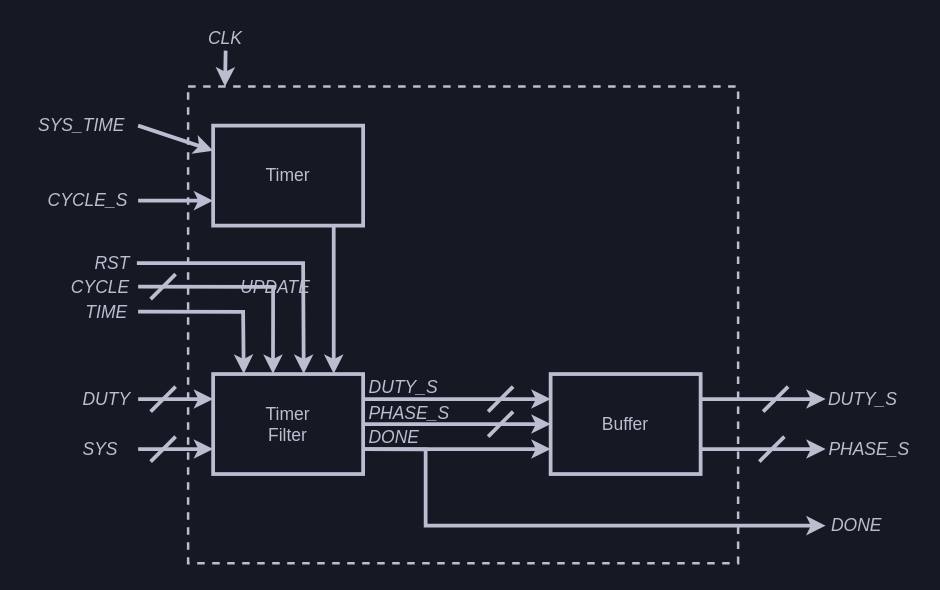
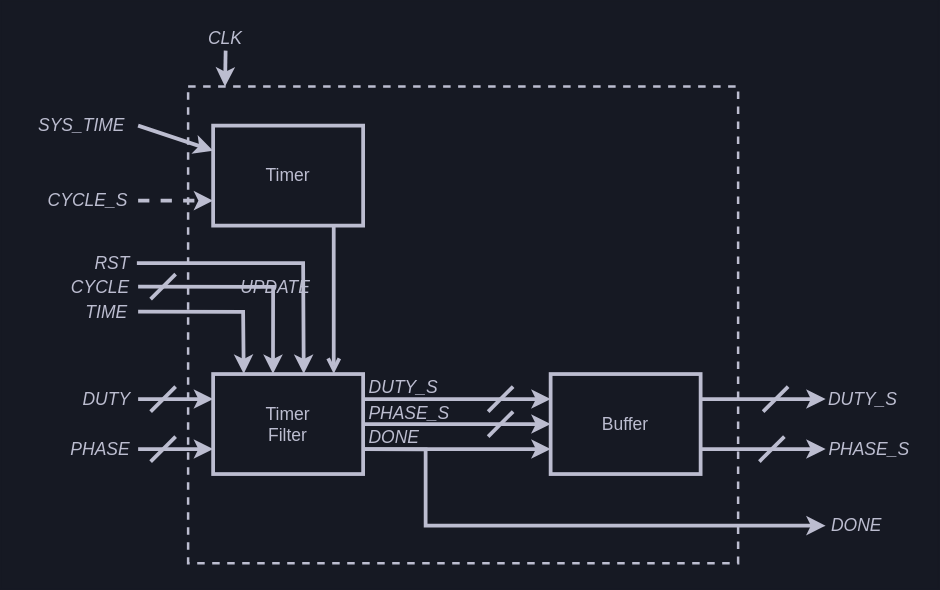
  <mxCell id="0" />
  <mxCell id="1" parent="0" />
  <mxCell id="2" value="" style="rounded=0;whiteSpace=wrap;html=1;labelBackgroundColor=none;fontSize=14;fontColor=#BCBDD0;strokeColor=#bcbdd0;strokeWidth=2;fillColor=none;dashed=1;" parent="1" vertex="1"><mxGeometry x="150" y="68.74" width="440" height="381.26" as="geometry" /></mxCell>
  <mxCell id="3" value="" style="endArrow=classic;html=1;rounded=0;fontSize=14;fontColor=#BCBDD0;entryX=0;entryY=0.25;entryDx=0;entryDy=0;strokeColor=#bcbdd0;strokeWidth=3;exitX=1;exitY=0.5;exitDx=0;exitDy=0;" parent="1" source="7" target="12" edge="1"><mxGeometry width="50" height="50" relative="1" as="geometry"><mxPoint x="90" y="318.74" as="sourcePoint" /><mxPoint x="170" y="318.74" as="targetPoint" /></mxGeometry></mxCell>
  <mxCell id="4" value="" style="endArrow=classic;html=1;rounded=0;fontSize=14;fontColor=#BCBDD0;entryX=0;entryY=0.75;entryDx=0;entryDy=0;strokeColor=#bcbdd0;strokeWidth=3;exitX=1;exitY=0.5;exitDx=0;exitDy=0;" parent="1" source="8" target="12" edge="1"><mxGeometry width="50" height="50" relative="1" as="geometry"><mxPoint x="90" y="358.74" as="sourcePoint" /><mxPoint x="170" y="358.74" as="targetPoint" /></mxGeometry></mxCell>
  <mxCell id="5" value="" style="endArrow=none;html=1;rounded=0;fontSize=14;fontColor=#BCBDD0;strokeColor=#bcbdd0;strokeWidth=3;" parent="1" edge="1"><mxGeometry width="50" height="50" relative="1" as="geometry"><mxPoint x="120" y="328.74" as="sourcePoint" /><mxPoint x="140" y="308.74" as="targetPoint" /></mxGeometry></mxCell>
  <mxCell id="6" value="" style="endArrow=none;html=1;rounded=0;fontSize=14;fontColor=#BCBDD0;strokeColor=#bcbdd0;strokeWidth=3;" parent="1" edge="1"><mxGeometry width="50" height="50" relative="1" as="geometry"><mxPoint x="120" y="368.74" as="sourcePoint" /><mxPoint x="140" y="348.74" as="targetPoint" /></mxGeometry></mxCell>
  <mxCell id="7" value="&lt;i style=&quot;font-size: 14px;&quot;&gt;DUTY&lt;/i&gt;" style="text;html=1;strokeColor=none;fillColor=none;align=center;verticalAlign=middle;whiteSpace=wrap;rounded=0;labelBackgroundColor=none;fontSize=14;fontColor=#BCBDD0;" parent="1" vertex="1"><mxGeometry x="60" y="298.74" width="50" height="40" as="geometry" /></mxCell>
- <mxCell id="8" value="&lt;i style=&quot;font-size: 14px;&quot;&gt;SYS&lt;/i&gt;" style="text;html=1;strokeColor=none;fillColor=none;align=center;verticalAlign=middle;whiteSpace=wrap;rounded=0;labelBackgroundColor=none;fontSize=14;fontColor=#BCBDD0;" parent="1" vertex="1"><mxGeometry x="50" y="338.74" width="60" height="40" as="geometry" /></mxCell>
+ <mxCell id="8" value="&lt;i style=&quot;font-size: 14px;&quot;&gt;PHASE&lt;/i&gt;" style="text;html=1;strokeColor=none;fillColor=none;align=center;verticalAlign=middle;whiteSpace=wrap;rounded=0;labelBackgroundColor=none;fontSize=14;fontColor=#BCBDD0;" parent="1" vertex="1"><mxGeometry x="50" y="338.74" width="60" height="40" as="geometry" /></mxCell>
  <mxCell id="9" value="CLK" style="text;html=1;strokeColor=none;fillColor=none;align=center;verticalAlign=middle;whiteSpace=wrap;rounded=0;labelBackgroundColor=none;fontSize=14;fontColor=#BCBDD0;fontStyle=2" parent="1" vertex="1"><mxGeometry x="150" y="20" width="60" height="20" as="geometry" /></mxCell>
  <mxCell id="10" value="" style="endArrow=classic;html=1;rounded=0;fontSize=14;fontColor=#BCBDD0;strokeColor=#bcbdd0;strokeWidth=3;entryX=0.093;entryY=-0.003;entryDx=0;entryDy=0;exitX=0.5;exitY=1;exitDx=0;exitDy=0;entryPerimeter=0;" parent="1" source="9" edge="1"><mxGeometry width="50" height="50" relative="1" as="geometry"><mxPoint x="240" y="310" as="sourcePoint" /><mxPoint x="179.52" y="68.74" as="targetPoint" /></mxGeometry></mxCell>
  <mxCell id="11" value="&lt;font style=&quot;font-size: 14px;&quot;&gt;Buffer&lt;br style=&quot;font-size: 14px;&quot;&gt;&lt;/font&gt;" style="rounded=0;whiteSpace=wrap;html=1;fontColor=#BCBDD0;labelBackgroundColor=none;fillColor=none;strokeColor=#bcbdd0;strokeWidth=3;fontSize=14;" parent="1" vertex="1"><mxGeometry x="440" y="298.74" width="120" height="80" as="geometry" /></mxCell>
  <mxCell id="12" value="&lt;font style=&quot;font-size: 14px;&quot;&gt;Timer&lt;br style=&quot;font-size: 14px;&quot;&gt;Filter&lt;br style=&quot;font-size: 14px;&quot;&gt;&lt;/font&gt;" style="rounded=0;whiteSpace=wrap;html=1;fontColor=#BCBDD0;labelBackgroundColor=none;fillColor=none;strokeColor=#bcbdd0;strokeWidth=3;fontSize=14;" parent="1" vertex="1"><mxGeometry x="170" y="298.74" width="120" height="80" as="geometry" /></mxCell>
  <mxCell id="13" value="" style="endArrow=classic;html=1;rounded=0;fontSize=14;fontColor=#BCBDD0;entryX=0;entryY=0.25;entryDx=0;entryDy=0;strokeColor=#bcbdd0;strokeWidth=3;exitX=1;exitY=0.25;exitDx=0;exitDy=0;" parent="1" source="12" target="11" edge="1"><mxGeometry width="50" height="50" relative="1" as="geometry"><mxPoint x="370" y="318.74" as="sourcePoint" /><mxPoint x="430" y="318.74" as="targetPoint" /></mxGeometry></mxCell>
  <mxCell id="14" value="" style="endArrow=classic;html=1;rounded=0;fontSize=14;fontColor=#BCBDD0;entryX=0;entryY=0.5;entryDx=0;entryDy=0;strokeColor=#bcbdd0;strokeWidth=3;exitX=1;exitY=0.5;exitDx=0;exitDy=0;" parent="1" source="12" target="11" edge="1"><mxGeometry width="50" height="50" relative="1" as="geometry"><mxPoint x="370" y="358.74" as="sourcePoint" /><mxPoint x="430" y="358.74" as="targetPoint" /></mxGeometry></mxCell>
  <mxCell id="15" value="" style="endArrow=none;html=1;rounded=0;fontSize=14;fontColor=#BCBDD0;strokeColor=#bcbdd0;strokeWidth=3;" parent="1" edge="1"><mxGeometry width="50" height="50" relative="1" as="geometry"><mxPoint x="390" y="348.74" as="sourcePoint" /><mxPoint x="410" y="328.74" as="targetPoint" /></mxGeometry></mxCell>
  <mxCell id="16" value="&lt;i style=&quot;font-size: 14px;&quot;&gt;DUTY_S&lt;/i&gt;" style="text;html=1;strokeColor=none;fillColor=none;align=center;verticalAlign=middle;whiteSpace=wrap;rounded=0;labelBackgroundColor=none;fontSize=14;fontColor=#BCBDD0;" parent="1" vertex="1"><mxGeometry x="295" y="288.74" width="55" height="40" as="geometry" /></mxCell>
  <mxCell id="17" value="&lt;i style=&quot;font-size: 14px;&quot;&gt;PHASE_S&lt;/i&gt;" style="text;html=1;strokeColor=none;fillColor=none;align=center;verticalAlign=middle;whiteSpace=wrap;rounded=0;labelBackgroundColor=none;fontSize=14;fontColor=#BCBDD0;" parent="1" vertex="1"><mxGeometry x="292.5" y="310" width="67.5" height="40" as="geometry" /></mxCell>
  <mxCell id="18" value="&lt;i style=&quot;font-size: 14px;&quot;&gt;SYS_TIME&lt;/i&gt;" style="text;html=1;strokeColor=none;fillColor=none;align=center;verticalAlign=middle;whiteSpace=wrap;rounded=0;labelBackgroundColor=none;fontSize=14;fontColor=#BCBDD0;" parent="1" vertex="1"><mxGeometry x="20" y="80" width="90" height="40" as="geometry" /></mxCell>
  <mxCell id="19" value="" style="endArrow=classic;html=1;rounded=0;fontSize=14;fontColor=#BCBDD0;entryX=0;entryY=0.25;entryDx=0;entryDy=0;strokeColor=#bcbdd0;strokeWidth=3;exitX=1;exitY=0.5;exitDx=0;exitDy=0;" parent="1" source="18" target="31" edge="1"><mxGeometry width="50" height="50" relative="1" as="geometry"><mxPoint x="120" y="328.74" as="sourcePoint" /><mxPoint x="180" y="328.74" as="targetPoint" /></mxGeometry></mxCell>
  <mxCell id="20" value="&lt;i style=&quot;font-size: 14px;&quot;&gt;CYCLE_S&lt;/i&gt;" style="text;html=1;strokeColor=none;fillColor=none;align=center;verticalAlign=middle;whiteSpace=wrap;rounded=0;labelBackgroundColor=none;fontSize=14;fontColor=#BCBDD0;" parent="1" vertex="1"><mxGeometry x="30" y="140" width="80" height="40" as="geometry" /></mxCell>
  <mxCell id="21" value="&lt;i style=&quot;font-size: 14px;&quot;&gt;TIME&lt;/i&gt;" style="text;html=1;strokeColor=none;fillColor=none;align=center;verticalAlign=middle;whiteSpace=wrap;rounded=0;labelBackgroundColor=none;fontSize=14;fontColor=#BCBDD0;" parent="1" vertex="1"><mxGeometry x="60" y="228.74" width="50" height="40" as="geometry" /></mxCell>
- <mxCell id="22" value="" style="endArrow=classic;html=1;rounded=0;fontSize=14;fontColor=#BCBDD0;entryX=0;entryY=0.75;entryDx=0;entryDy=0;strokeColor=#bcbdd0;strokeWidth=3;exitX=1;exitY=0.5;exitDx=0;exitDy=0;" parent="1" source="20" target="31" edge="1"><mxGeometry width="50" height="50" relative="1" as="geometry"><mxPoint x="120" y="198.74" as="sourcePoint" /><mxPoint x="270" y="308.74" as="targetPoint" /></mxGeometry></mxCell>
+ <mxCell id="22" value="" style="endArrow=classic;html=1;rounded=0;fontSize=14;fontColor=#BCBDD0;entryX=0;entryY=0.75;entryDx=0;entryDy=0;strokeColor=#bcbdd0;strokeWidth=3;exitX=1;exitY=0.5;exitDx=0;exitDy=0;dashed=1;" parent="1" source="20" target="31" edge="1"><mxGeometry width="50" height="50" relative="1" as="geometry"><mxPoint x="120" y="198.74" as="sourcePoint" /><mxPoint x="270" y="308.74" as="targetPoint" /></mxGeometry></mxCell>
  <mxCell id="23" value="" style="endArrow=classic;html=1;rounded=0;fontSize=14;fontColor=#BCBDD0;entryX=0.204;entryY=-0.002;entryDx=0;entryDy=0;strokeColor=#bcbdd0;strokeWidth=3;exitX=1;exitY=0.5;exitDx=0;exitDy=0;entryPerimeter=0;" parent="1" source="21" target="12" edge="1"><mxGeometry width="50" height="50" relative="1" as="geometry"><mxPoint x="120" y="228.74" as="sourcePoint" /><mxPoint x="240" y="308.74" as="targetPoint" /><Array as="points"><mxPoint x="194" y="249" /></Array></mxGeometry></mxCell>
  <mxCell id="24" value="" style="endArrow=none;html=1;rounded=0;fontSize=14;fontColor=#BCBDD0;strokeColor=#bcbdd0;strokeWidth=3;" parent="1" edge="1"><mxGeometry width="50" height="50" relative="1" as="geometry"><mxPoint x="390" y="328.74" as="sourcePoint" /><mxPoint x="410" y="308.74" as="targetPoint" /></mxGeometry></mxCell>
  <mxCell id="25" value="" style="endArrow=classic;html=1;rounded=0;fontSize=14;fontColor=#BCBDD0;entryX=0;entryY=0.5;entryDx=0;entryDy=0;strokeColor=#bcbdd0;strokeWidth=3;exitX=1;exitY=0.25;exitDx=0;exitDy=0;" parent="1" source="11" target="28" edge="1"><mxGeometry width="50" height="50" relative="1" as="geometry"><mxPoint x="560" y="318.74" as="sourcePoint" /><mxPoint x="710" y="318.74" as="targetPoint" /></mxGeometry></mxCell>
  <mxCell id="26" value="" style="endArrow=classic;html=1;rounded=0;fontSize=14;fontColor=#BCBDD0;entryX=0;entryY=0.5;entryDx=0;entryDy=0;strokeColor=#bcbdd0;strokeWidth=3;exitX=1;exitY=0.75;exitDx=0;exitDy=0;" parent="1" source="11" target="29" edge="1"><mxGeometry width="50" height="50" relative="1" as="geometry"><mxPoint x="560" y="358.74" as="sourcePoint" /><mxPoint x="710" y="358.74" as="targetPoint" /></mxGeometry></mxCell>
  <mxCell id="27" value="" style="endArrow=none;html=1;rounded=0;fontSize=14;fontColor=#BCBDD0;strokeColor=#bcbdd0;strokeWidth=3;" parent="1" edge="1"><mxGeometry width="50" height="50" relative="1" as="geometry"><mxPoint x="607" y="368.74" as="sourcePoint" /><mxPoint x="627" y="348.74" as="targetPoint" /></mxGeometry></mxCell>
  <mxCell id="28" value="&lt;i style=&quot;font-size: 14px;&quot;&gt;DUTY_S&lt;/i&gt;" style="text;html=1;strokeColor=none;fillColor=none;align=center;verticalAlign=middle;whiteSpace=wrap;rounded=0;labelBackgroundColor=none;fontSize=14;fontColor=#BCBDD0;" parent="1" vertex="1"><mxGeometry x="660" y="298.74" width="60" height="40" as="geometry" /></mxCell>
  <mxCell id="29" value="&lt;i style=&quot;font-size: 14px;&quot;&gt;PHASE_S&lt;/i&gt;" style="text;html=1;strokeColor=none;fillColor=none;align=center;verticalAlign=middle;whiteSpace=wrap;rounded=0;labelBackgroundColor=none;fontSize=14;fontColor=#BCBDD0;" parent="1" vertex="1"><mxGeometry x="660" y="338.74" width="70" height="40" as="geometry" /></mxCell>
  <mxCell id="30" value="" style="endArrow=none;html=1;rounded=0;fontSize=14;fontColor=#BCBDD0;strokeColor=#bcbdd0;strokeWidth=3;" parent="1" edge="1"><mxGeometry width="50" height="50" relative="1" as="geometry"><mxPoint x="610" y="328.74" as="sourcePoint" /><mxPoint x="630" y="308.74" as="targetPoint" /><Array as="points"><mxPoint x="620" y="318.74" /></Array></mxGeometry></mxCell>
  <mxCell id="31" value="&lt;font style=&quot;font-size: 14px;&quot;&gt;Timer&lt;/font&gt;" style="rounded=0;whiteSpace=wrap;html=1;fontColor=#BCBDD0;labelBackgroundColor=none;fillColor=none;strokeColor=#bcbdd0;strokeWidth=3;fontSize=14;" parent="1" vertex="1"><mxGeometry x="170" y="100" width="120" height="80" as="geometry" /></mxCell>
- <mxCell id="32" value="" style="endArrow=classic;html=1;rounded=0;fontSize=14;fontColor=#BCBDD0;entryX=0.804;entryY=-0.002;entryDx=0;entryDy=0;strokeColor=#bcbdd0;strokeWidth=3;exitX=0.804;exitY=1.004;exitDx=0;exitDy=0;entryPerimeter=0;exitPerimeter=0;" parent="1" source="31" target="12" edge="1"><mxGeometry width="50" height="50" relative="1" as="geometry"><mxPoint x="120" y="158.74" as="sourcePoint" /><mxPoint x="180" y="158.74" as="targetPoint" /></mxGeometry></mxCell>
+ <mxCell id="32" value="" style="endArrow=open;html=1;rounded=0;fontSize=14;fontColor=#BCBDD0;entryX=0.804;entryY=-0.002;entryDx=0;entryDy=0;strokeColor=#bcbdd0;strokeWidth=3;exitX=0.804;exitY=1.004;exitDx=0;exitDy=0;entryPerimeter=0;exitPerimeter=0;" parent="1" source="31" target="12" edge="1"><mxGeometry width="50" height="50" relative="1" as="geometry"><mxPoint x="120" y="158.74" as="sourcePoint" /><mxPoint x="180" y="158.74" as="targetPoint" /></mxGeometry></mxCell>
  <mxCell id="33" value="UPDATE" style="text;html=1;strokeColor=none;fillColor=none;align=center;verticalAlign=middle;whiteSpace=wrap;rounded=0;labelBackgroundColor=none;fontSize=14;fontColor=#BCBDD0;fontStyle=2" parent="1" vertex="1"><mxGeometry x="190" y="218.74" width="60" height="20" as="geometry" /></mxCell>
  <mxCell id="34" value="&lt;i style=&quot;font-size: 14px;&quot;&gt;CYCLE&lt;/i&gt;" style="text;html=1;strokeColor=none;fillColor=none;align=center;verticalAlign=middle;whiteSpace=wrap;rounded=0;labelBackgroundColor=none;fontSize=14;fontColor=#BCBDD0;" parent="1" vertex="1"><mxGeometry x="50" y="208.74" width="60" height="40" as="geometry" /></mxCell>
  <mxCell id="35" value="" style="endArrow=classic;html=1;rounded=0;fontSize=14;fontColor=#BCBDD0;entryX=0.399;entryY=-0.002;entryDx=0;entryDy=0;strokeColor=#bcbdd0;strokeWidth=3;exitX=1;exitY=0.5;exitDx=0;exitDy=0;entryPerimeter=0;" parent="1" source="34" target="12" edge="1"><mxGeometry width="50" height="50" relative="1" as="geometry"><mxPoint x="120" y="258.74" as="sourcePoint" /><mxPoint x="210" y="308.74" as="targetPoint" /><Array as="points"><mxPoint x="218" y="229" /></Array></mxGeometry></mxCell>
  <mxCell id="36" value="" style="endArrow=none;html=1;rounded=0;fontSize=14;fontColor=#BCBDD0;strokeColor=#bcbdd0;strokeWidth=3;" parent="1" edge="1"><mxGeometry width="50" height="50" relative="1" as="geometry"><mxPoint x="120" y="238.74" as="sourcePoint" /><mxPoint x="140" y="218.74" as="targetPoint" /></mxGeometry></mxCell>
  <mxCell id="37" value="" style="endArrow=classic;html=1;rounded=0;fontSize=14;fontColor=#BCBDD0;entryX=0;entryY=0.75;entryDx=0;entryDy=0;strokeColor=#bcbdd0;strokeWidth=3;exitX=1;exitY=0.75;exitDx=0;exitDy=0;" parent="1" source="12" target="11" edge="1"><mxGeometry width="50" height="50" relative="1" as="geometry"><mxPoint x="290" y="430" as="sourcePoint" /><mxPoint x="440" y="430" as="targetPoint" /></mxGeometry></mxCell>
  <mxCell id="38" value="&lt;i style=&quot;font-size: 14px;&quot;&gt;DONE&lt;/i&gt;" style="text;html=1;strokeColor=none;fillColor=none;align=center;verticalAlign=middle;whiteSpace=wrap;rounded=0;labelBackgroundColor=none;fontSize=14;fontColor=#BCBDD0;" parent="1" vertex="1"><mxGeometry x="290" y="328.74" width="50" height="40" as="geometry" /></mxCell>
  <mxCell id="39" value="" style="endArrow=classic;html=1;rounded=0;fontSize=14;fontColor=#BCBDD0;strokeColor=#bcbdd0;strokeWidth=3;exitX=0;exitY=0.75;exitDx=0;exitDy=0;" parent="1" source="38" edge="1"><mxGeometry width="50" height="50" relative="1" as="geometry"><mxPoint x="300" y="368.74" as="sourcePoint" /><mxPoint x="660" y="420" as="targetPoint" /><Array as="points"><mxPoint x="340" y="359" /><mxPoint x="340" y="420" /></Array></mxGeometry></mxCell>
  <mxCell id="40" value="&lt;i style=&quot;font-size: 14px;&quot;&gt;DONE&lt;/i&gt;" style="text;html=1;strokeColor=none;fillColor=none;align=center;verticalAlign=middle;whiteSpace=wrap;rounded=0;labelBackgroundColor=none;fontSize=14;fontColor=#BCBDD0;" parent="1" vertex="1"><mxGeometry x="660" y="400" width="50" height="40" as="geometry" /></mxCell>
  <mxCell id="41" value="&lt;i style=&quot;font-size: 14px&quot;&gt;RST&lt;/i&gt;" style="text;html=1;strokeColor=none;fillColor=none;align=center;verticalAlign=middle;whiteSpace=wrap;rounded=0;labelBackgroundColor=none;fontSize=14;fontColor=#BCBDD0;" vertex="1" parent="1"><mxGeometry x="70" y="190" width="39" height="40" as="geometry" /></mxCell>
  <mxCell id="42" value="" style="endArrow=classic;html=1;rounded=0;fontSize=14;fontColor=#BCBDD0;entryX=0.604;entryY=-0.002;entryDx=0;entryDy=0;strokeColor=#bcbdd0;strokeWidth=3;exitX=1;exitY=0.5;exitDx=0;exitDy=0;entryPerimeter=0;" edge="1" parent="1" source="41" target="12"><mxGeometry width="50" height="50" relative="1" as="geometry"><mxPoint x="119" y="190" as="sourcePoint" /><mxPoint x="193.48" y="259.84" as="targetPoint" /><Array as="points"><mxPoint x="242" y="210" /></Array></mxGeometry></mxCell>
